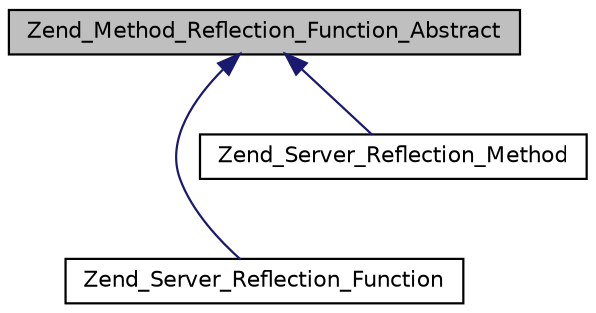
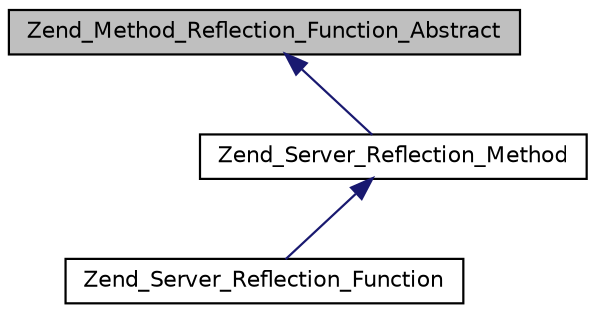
  digraph {
    node [color=black fillcolor=white fontname=Helvetica fontsize=10 shape=record style=filled]
    edge [color=midnightblue dir=back fontname=Helvetica fontsize=10 labelfontname=Helvetica labelfontsize=10 style=solid]
    n1 [fillcolor=grey75 fontcolor=black height=0.2 label=Zend_Method_Reflection_Function_Abstract width=0.4]
    n2 [height=0.2 label=Zend_Server_Reflection_Function width=0.4]
    n3 [height=0.2 label=Zend_Server_Reflection_Method width=0.4]
-   n1 -> n2
+   n3 -> n2
    n1 -> n3
  }
